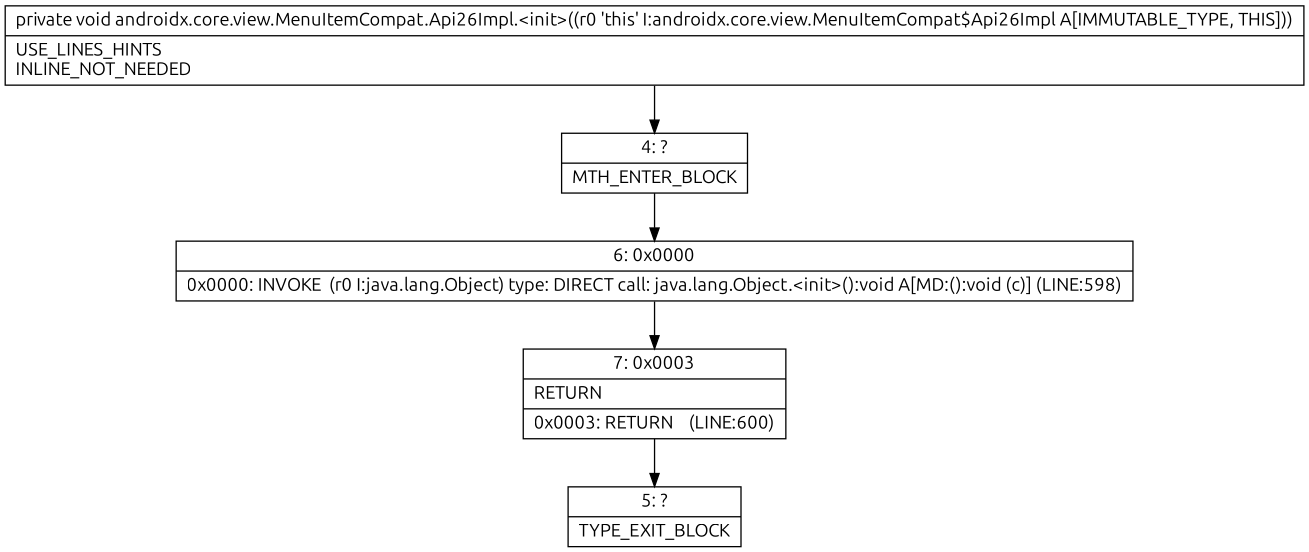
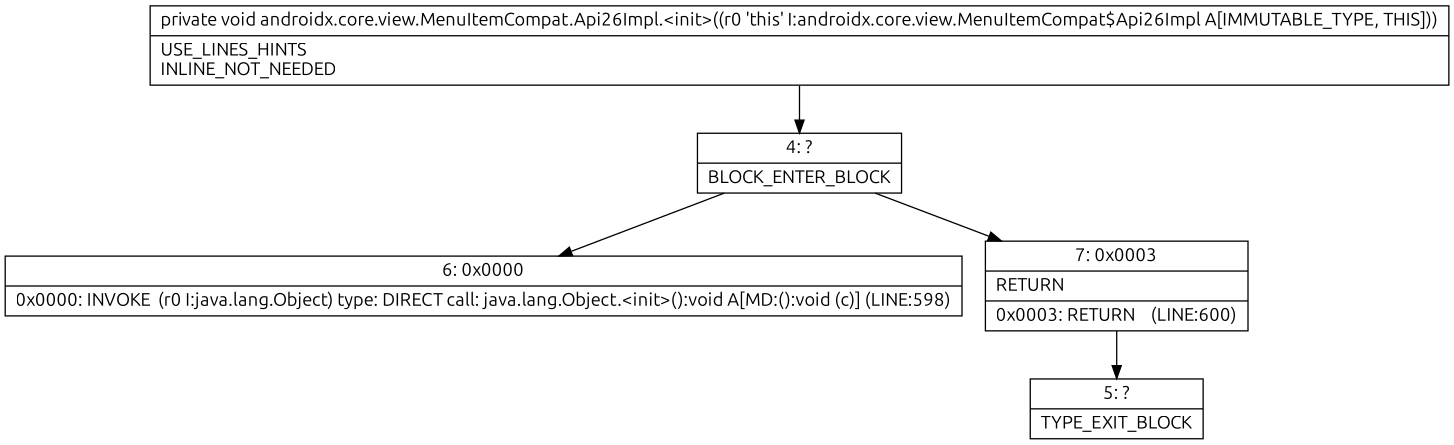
  digraph {
    fontname=Ubuntu
    node [fontname=Ubuntu shape=record]
    edge [fontname=Ubuntu]
-   n1 [label="{4\:\ ?|MTH_ENTER_BLOCK\l}"]
+   n1 [label="{4\:\ ?|BLOCK_ENTER_BLOCK\l}"]
    n2 [label="{6\:\ 0x0000|0x0000: INVOKE  (r0 I:java.lang.Object) type: DIRECT call: java.lang.Object.\<init\>():void A[MD:():void (c)] (LINE:598)\l}"]
    n3 [label="{7\:\ 0x0003|RETURN\l|0x0003: RETURN    (LINE:600)\l}"]
    n4 [label="{5\:\ ?|TYPE_EXIT_BLOCK\l}"]
    n5 [label="{private void androidx.core.view.MenuItemCompat.Api26Impl.\<init\>((r0 'this' I:androidx.core.view.MenuItemCompat$Api26Impl A[IMMUTABLE_TYPE, THIS]))  | USE_LINES_HINTS\lINLINE_NOT_NEEDED\l}"]
    n1 -> n2
-   n2 -> n3
+   n1 -> n3
    n3 -> n4
    n5 -> n1
  }
